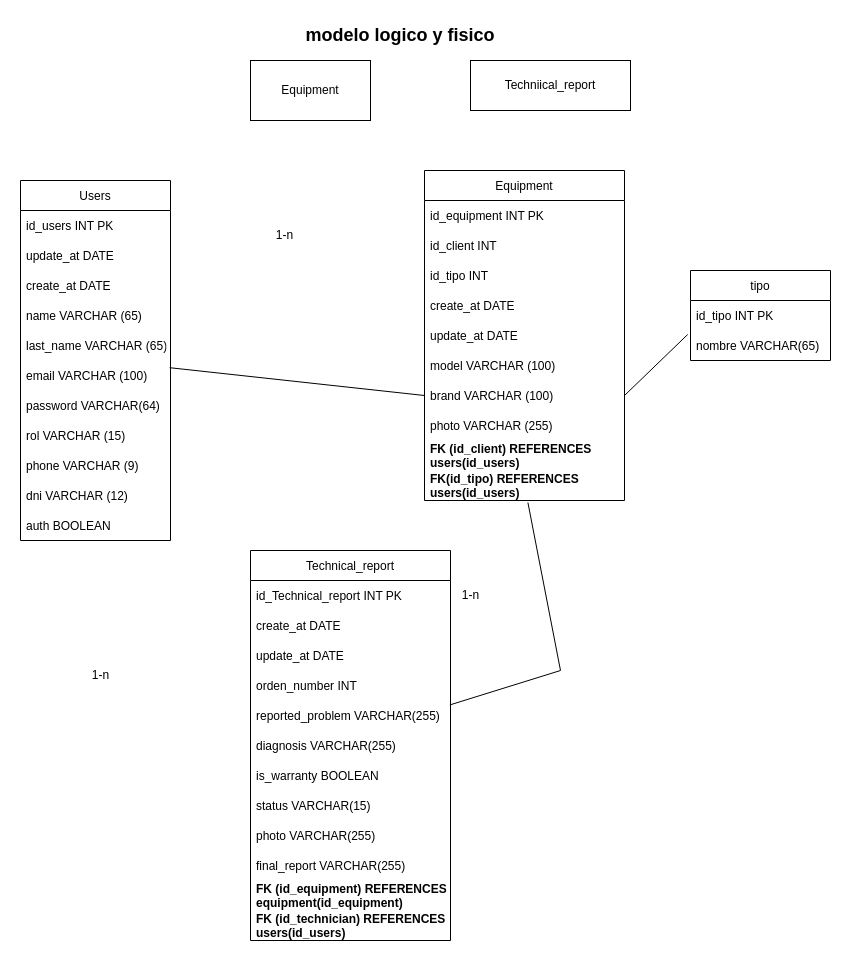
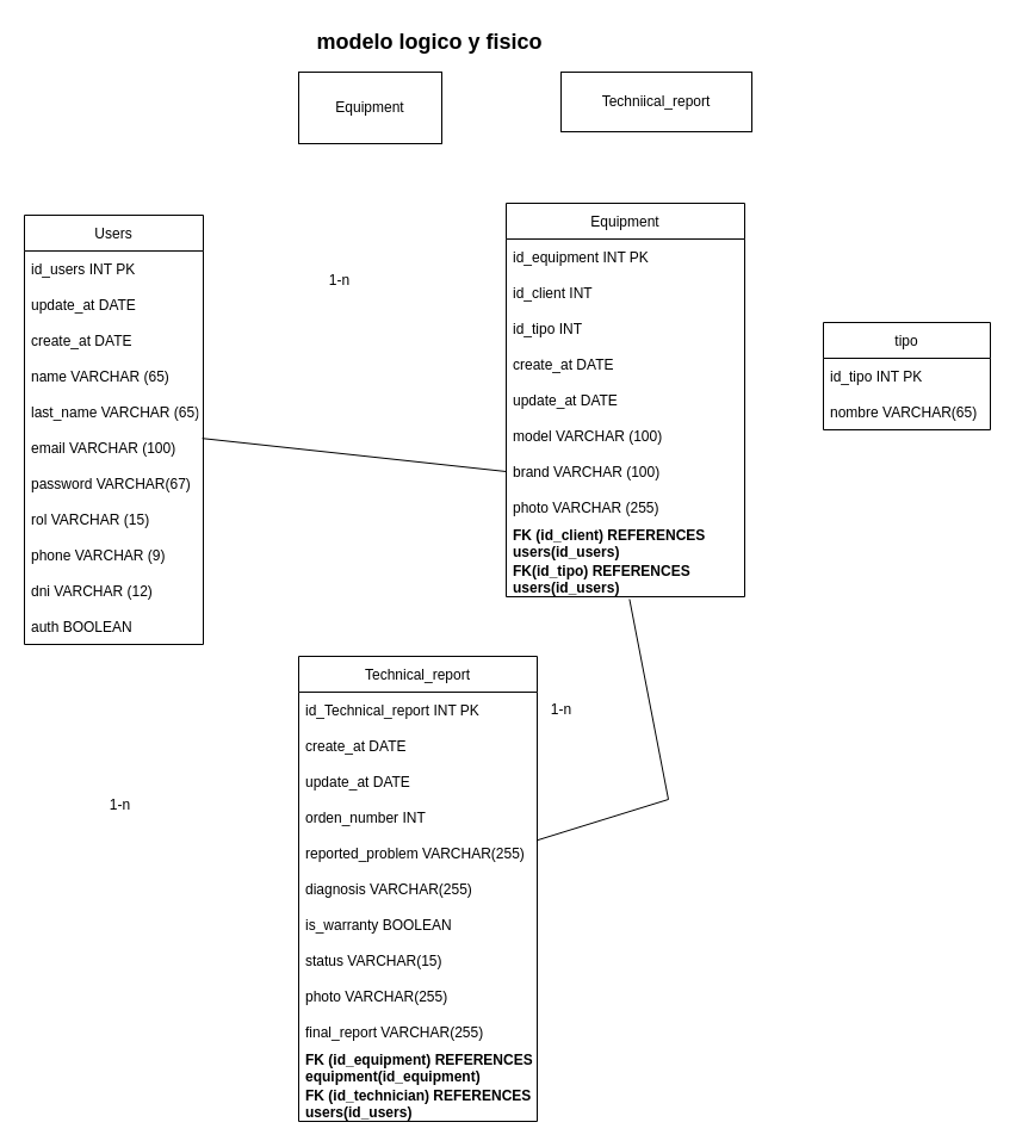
  <mxCell id="0" />
  <mxCell id="1" parent="0" />
  <mxCell id="2" value="Equipment" style="rounded=0;whiteSpace=wrap;html=1;" parent="1" vertex="1"><mxGeometry x="250" y="60" width="120" height="60" as="geometry" /></mxCell>
  <mxCell id="3" value="Techniical_report" style="rounded=0;whiteSpace=wrap;html=1;" parent="1" vertex="1"><mxGeometry x="470" y="60" width="160" height="50" as="geometry" /></mxCell>
  <mxCell id="4" value="Users" style="swimlane;fontStyle=0;childLayout=stackLayout;horizontal=1;startSize=30;horizontalStack=0;resizeParent=1;resizeParentMax=0;resizeLast=0;collapsible=1;marginBottom=0;" parent="1" vertex="1"><mxGeometry x="20" y="180" width="150" height="360" as="geometry" /></mxCell>
  <mxCell id="5" value="id_users INT PK" style="text;strokeColor=none;fillColor=none;align=left;verticalAlign=middle;spacingLeft=4;spacingRight=4;overflow=hidden;points=[[0,0.5],[1,0.5]];portConstraint=eastwest;rotatable=0;" parent="4" vertex="1"><mxGeometry y="30" width="150" height="30" as="geometry" /></mxCell>
  <mxCell id="6" value="update_at DATE" style="text;strokeColor=none;fillColor=none;align=left;verticalAlign=middle;spacingLeft=4;spacingRight=4;overflow=hidden;points=[[0,0.5],[1,0.5]];portConstraint=eastwest;rotatable=0;" parent="4" vertex="1"><mxGeometry y="60" width="150" height="30" as="geometry" /></mxCell>
  <mxCell id="7" value="create_at DATE" style="text;strokeColor=none;fillColor=none;align=left;verticalAlign=middle;spacingLeft=4;spacingRight=4;overflow=hidden;points=[[0,0.5],[1,0.5]];portConstraint=eastwest;rotatable=0;" parent="4" vertex="1"><mxGeometry y="90" width="150" height="30" as="geometry" /></mxCell>
  <mxCell id="8" value="name VARCHAR (65)" style="text;strokeColor=none;fillColor=none;align=left;verticalAlign=middle;spacingLeft=4;spacingRight=4;overflow=hidden;points=[[0,0.5],[1,0.5]];portConstraint=eastwest;rotatable=0;" parent="4" vertex="1"><mxGeometry y="120" width="150" height="30" as="geometry" /></mxCell>
  <mxCell id="9" value="last_name VARCHAR (65)" style="text;strokeColor=none;fillColor=none;align=left;verticalAlign=middle;spacingLeft=4;spacingRight=4;overflow=hidden;points=[[0,0.5],[1,0.5]];portConstraint=eastwest;rotatable=0;" vertex="1" parent="4"><mxGeometry y="150" width="150" height="30" as="geometry" /></mxCell>
  <mxCell id="10" value="email VARCHAR (100)" style="text;strokeColor=none;fillColor=none;align=left;verticalAlign=middle;spacingLeft=4;spacingRight=4;overflow=hidden;points=[[0,0.5],[1,0.5]];portConstraint=eastwest;rotatable=0;" parent="4" vertex="1"><mxGeometry y="180" width="150" height="30" as="geometry" /></mxCell>
- <mxCell id="11" value="password VARCHAR(64)" style="text;strokeColor=none;fillColor=none;align=left;verticalAlign=middle;spacingLeft=4;spacingRight=4;overflow=hidden;points=[[0,0.5],[1,0.5]];portConstraint=eastwest;rotatable=0;" parent="4" vertex="1"><mxGeometry y="210" width="150" height="30" as="geometry" /></mxCell>
+ <mxCell id="11" value="password VARCHAR(67)" style="text;strokeColor=none;fillColor=none;align=left;verticalAlign=middle;spacingLeft=4;spacingRight=4;overflow=hidden;points=[[0,0.5],[1,0.5]];portConstraint=eastwest;rotatable=0;" parent="4" vertex="1"><mxGeometry y="210" width="150" height="30" as="geometry" /></mxCell>
  <mxCell id="12" value="rol VARCHAR (15)" style="text;strokeColor=none;fillColor=none;align=left;verticalAlign=middle;spacingLeft=4;spacingRight=4;overflow=hidden;points=[[0,0.5],[1,0.5]];portConstraint=eastwest;rotatable=0;" parent="4" vertex="1"><mxGeometry y="240" width="150" height="30" as="geometry" /></mxCell>
  <mxCell id="13" value="phone VARCHAR (9)" style="text;strokeColor=none;fillColor=none;align=left;verticalAlign=middle;spacingLeft=4;spacingRight=4;overflow=hidden;points=[[0,0.5],[1,0.5]];portConstraint=eastwest;rotatable=0;" parent="4" vertex="1"><mxGeometry y="270" width="150" height="30" as="geometry" /></mxCell>
  <mxCell id="14" value="dni VARCHAR (12)" style="text;strokeColor=none;fillColor=none;align=left;verticalAlign=middle;spacingLeft=4;spacingRight=4;overflow=hidden;points=[[0,0.5],[1,0.5]];portConstraint=eastwest;rotatable=0;" parent="4" vertex="1"><mxGeometry y="300" width="150" height="30" as="geometry" /></mxCell>
  <mxCell id="15" value="auth BOOLEAN" style="text;strokeColor=none;fillColor=none;align=left;verticalAlign=middle;spacingLeft=4;spacingRight=4;overflow=hidden;points=[[0,0.5],[1,0.5]];portConstraint=eastwest;rotatable=0;" parent="4" vertex="1"><mxGeometry y="330" width="150" height="30" as="geometry" /></mxCell>
  <mxCell id="16" value="Equipment" style="swimlane;fontStyle=0;childLayout=stackLayout;horizontal=1;startSize=30;horizontalStack=0;resizeParent=1;resizeParentMax=0;resizeLast=0;collapsible=1;marginBottom=0;" parent="1" vertex="1"><mxGeometry x="424" y="170" width="200" height="330" as="geometry" /></mxCell>
  <mxCell id="17" value="id_equipment INT PK" style="text;strokeColor=none;fillColor=none;align=left;verticalAlign=middle;spacingLeft=4;spacingRight=4;overflow=hidden;points=[[0,0.5],[1,0.5]];portConstraint=eastwest;rotatable=0;" parent="16" vertex="1"><mxGeometry y="30" width="200" height="30" as="geometry" /></mxCell>
  <mxCell id="18" value="id_client INT " style="text;strokeColor=none;fillColor=none;align=left;verticalAlign=middle;spacingLeft=4;spacingRight=4;overflow=hidden;points=[[0,0.5],[1,0.5]];portConstraint=eastwest;rotatable=0;" parent="16" vertex="1"><mxGeometry y="60" width="200" height="30" as="geometry" /></mxCell>
  <mxCell id="19" value="id_tipo INT " style="text;strokeColor=none;fillColor=none;align=left;verticalAlign=middle;spacingLeft=4;spacingRight=4;overflow=hidden;points=[[0,0.5],[1,0.5]];portConstraint=eastwest;rotatable=0;" parent="16" vertex="1"><mxGeometry y="90" width="200" height="30" as="geometry" /></mxCell>
  <mxCell id="20" value="create_at DATE" style="text;strokeColor=none;fillColor=none;align=left;verticalAlign=middle;spacingLeft=4;spacingRight=4;overflow=hidden;points=[[0,0.5],[1,0.5]];portConstraint=eastwest;rotatable=0;" parent="16" vertex="1"><mxGeometry y="120" width="200" height="30" as="geometry" /></mxCell>
  <mxCell id="21" value="update_at DATE" style="text;strokeColor=none;fillColor=none;align=left;verticalAlign=middle;spacingLeft=4;spacingRight=4;overflow=hidden;points=[[0,0.5],[1,0.5]];portConstraint=eastwest;rotatable=0;" parent="16" vertex="1"><mxGeometry y="150" width="200" height="30" as="geometry" /></mxCell>
  <mxCell id="22" value="model VARCHAR (100)" style="text;strokeColor=none;fillColor=none;align=left;verticalAlign=middle;spacingLeft=4;spacingRight=4;overflow=hidden;points=[[0,0.5],[1,0.5]];portConstraint=eastwest;rotatable=0;" parent="16" vertex="1"><mxGeometry y="180" width="200" height="30" as="geometry" /></mxCell>
  <mxCell id="23" value="brand VARCHAR (100)" style="text;strokeColor=none;fillColor=none;align=left;verticalAlign=middle;spacingLeft=4;spacingRight=4;overflow=hidden;points=[[0,0.5],[1,0.5]];portConstraint=eastwest;rotatable=0;" parent="16" vertex="1"><mxGeometry y="210" width="200" height="30" as="geometry" /></mxCell>
  <mxCell id="24" value="photo VARCHAR (255)" style="text;strokeColor=none;fillColor=none;align=left;verticalAlign=middle;spacingLeft=4;spacingRight=4;overflow=hidden;points=[[0,0.5],[1,0.5]];portConstraint=eastwest;rotatable=0;" parent="16" vertex="1"><mxGeometry y="240" width="200" height="30" as="geometry" /></mxCell>
  <mxCell id="25" value="FK (id_client) REFERENCES&#10;users(id_users)" style="text;strokeColor=none;fillColor=none;align=left;verticalAlign=middle;spacingLeft=4;spacingRight=4;overflow=hidden;points=[[0,0.5],[1,0.5]];portConstraint=eastwest;rotatable=0;fontStyle=1" parent="16" vertex="1"><mxGeometry y="270" width="200" height="30" as="geometry" /></mxCell>
  <mxCell id="26" value="FK(id_tipo) REFERENCES&#10;users(id_users)&#10;" style="text;strokeColor=none;fillColor=none;align=left;verticalAlign=middle;spacingLeft=4;spacingRight=4;overflow=hidden;points=[[0,0.5],[1,0.5]];portConstraint=eastwest;rotatable=0;fontStyle=1" parent="16" vertex="1"><mxGeometry y="300" width="200" height="30" as="geometry" /></mxCell>
  <mxCell id="27" value="Technical_report" style="swimlane;fontStyle=0;childLayout=stackLayout;horizontal=1;startSize=30;horizontalStack=0;resizeParent=1;resizeParentMax=0;resizeLast=0;collapsible=1;marginBottom=0;" parent="1" vertex="1"><mxGeometry x="250" y="550" width="200" height="390" as="geometry" /></mxCell>
  <mxCell id="28" value="id_Technical_report INT PK" style="text;strokeColor=none;fillColor=none;align=left;verticalAlign=middle;spacingLeft=4;spacingRight=4;overflow=hidden;points=[[0,0.5],[1,0.5]];portConstraint=eastwest;rotatable=0;" parent="27" vertex="1"><mxGeometry y="30" width="200" height="30" as="geometry" /></mxCell>
  <mxCell id="29" value="create_at DATE" style="text;strokeColor=none;fillColor=none;align=left;verticalAlign=middle;spacingLeft=4;spacingRight=4;overflow=hidden;points=[[0,0.5],[1,0.5]];portConstraint=eastwest;rotatable=0;" parent="27" vertex="1"><mxGeometry y="60" width="200" height="30" as="geometry" /></mxCell>
  <mxCell id="30" value="update_at DATE" style="text;strokeColor=none;fillColor=none;align=left;verticalAlign=middle;spacingLeft=4;spacingRight=4;overflow=hidden;points=[[0,0.5],[1,0.5]];portConstraint=eastwest;rotatable=0;" parent="27" vertex="1"><mxGeometry y="90" width="200" height="30" as="geometry" /></mxCell>
  <mxCell id="31" value="orden_number INT" style="text;strokeColor=none;fillColor=none;align=left;verticalAlign=middle;spacingLeft=4;spacingRight=4;overflow=hidden;points=[[0,0.5],[1,0.5]];portConstraint=eastwest;rotatable=0;" parent="27" vertex="1"><mxGeometry y="120" width="200" height="30" as="geometry" /></mxCell>
  <mxCell id="32" value="reported_problem VARCHAR(255)" style="text;strokeColor=none;fillColor=none;align=left;verticalAlign=middle;spacingLeft=4;spacingRight=4;overflow=hidden;points=[[0,0.5],[1,0.5]];portConstraint=eastwest;rotatable=0;" parent="27" vertex="1"><mxGeometry y="150" width="200" height="30" as="geometry" /></mxCell>
  <mxCell id="33" value="diagnosis VARCHAR(255)" style="text;strokeColor=none;fillColor=none;align=left;verticalAlign=middle;spacingLeft=4;spacingRight=4;overflow=hidden;points=[[0,0.5],[1,0.5]];portConstraint=eastwest;rotatable=0;" parent="27" vertex="1"><mxGeometry y="180" width="200" height="30" as="geometry" /></mxCell>
  <mxCell id="34" value="is_warranty BOOLEAN" style="text;strokeColor=none;fillColor=none;align=left;verticalAlign=middle;spacingLeft=4;spacingRight=4;overflow=hidden;points=[[0,0.5],[1,0.5]];portConstraint=eastwest;rotatable=0;" parent="27" vertex="1"><mxGeometry y="210" width="200" height="30" as="geometry" /></mxCell>
  <mxCell id="35" value="status VARCHAR(15)" style="text;strokeColor=none;fillColor=none;align=left;verticalAlign=middle;spacingLeft=4;spacingRight=4;overflow=hidden;points=[[0,0.5],[1,0.5]];portConstraint=eastwest;rotatable=0;" parent="27" vertex="1"><mxGeometry y="240" width="200" height="30" as="geometry" /></mxCell>
  <mxCell id="36" value="photo VARCHAR(255)" style="text;strokeColor=none;fillColor=none;align=left;verticalAlign=middle;spacingLeft=4;spacingRight=4;overflow=hidden;points=[[0,0.5],[1,0.5]];portConstraint=eastwest;rotatable=0;" parent="27" vertex="1"><mxGeometry y="270" width="200" height="30" as="geometry" /></mxCell>
  <mxCell id="37" value="final_report VARCHAR(255)" style="text;strokeColor=none;fillColor=none;align=left;verticalAlign=middle;spacingLeft=4;spacingRight=4;overflow=hidden;points=[[0,0.5],[1,0.5]];portConstraint=eastwest;rotatable=0;" parent="27" vertex="1"><mxGeometry y="300" width="200" height="30" as="geometry" /></mxCell>
  <mxCell id="38" value="FK (id_equipment) REFERENCES&#10;equipment(id_equipment) " style="text;strokeColor=none;fillColor=none;align=left;verticalAlign=middle;spacingLeft=4;spacingRight=4;overflow=hidden;points=[[0,0.5],[1,0.5]];portConstraint=eastwest;rotatable=0;fontStyle=1" parent="27" vertex="1"><mxGeometry y="330" width="200" height="30" as="geometry" /></mxCell>
  <mxCell id="39" value="FK (id_technician) REFERENCES&#10;users(id_users)&#10; " style="text;strokeColor=none;fillColor=none;align=left;verticalAlign=middle;spacingLeft=4;spacingRight=4;overflow=hidden;points=[[0,0.5],[1,0.5]];portConstraint=eastwest;rotatable=0;fontStyle=1" parent="27" vertex="1"><mxGeometry y="360" width="200" height="30" as="geometry" /></mxCell>
  <mxCell id="40" value="1-n" style="text;html=1;align=center;verticalAlign=middle;resizable=0;points=[];autosize=1;strokeColor=none;fillColor=none;" parent="1" vertex="1"><mxGeometry x="450" y="580" width="40" height="30" as="geometry" /></mxCell>
  <mxCell id="41" value="1-n" style="text;html=1;align=center;verticalAlign=middle;resizable=0;points=[];autosize=1;strokeColor=none;fillColor=none;" parent="1" vertex="1"><mxGeometry x="264" y="220" width="40" height="30" as="geometry" /></mxCell>
  <mxCell id="42" value="1-n" style="text;html=1;align=center;verticalAlign=middle;resizable=0;points=[];autosize=1;strokeColor=none;fillColor=none;" parent="1" vertex="1"><mxGeometry x="80" y="660" width="40" height="30" as="geometry" /></mxCell>
  <mxCell id="43" value="tipo" style="swimlane;fontStyle=0;childLayout=stackLayout;horizontal=1;startSize=30;horizontalStack=0;resizeParent=1;resizeParentMax=0;resizeLast=0;collapsible=1;marginBottom=0;" parent="1" vertex="1"><mxGeometry x="690" y="270" width="140" height="90" as="geometry" /></mxCell>
  <mxCell id="44" value="id_tipo INT PK" style="text;strokeColor=none;fillColor=none;align=left;verticalAlign=middle;spacingLeft=4;spacingRight=4;overflow=hidden;points=[[0,0.5],[1,0.5]];portConstraint=eastwest;rotatable=0;" parent="43" vertex="1"><mxGeometry y="30" width="140" height="30" as="geometry" /></mxCell>
  <mxCell id="45" value="nombre VARCHAR(65)" style="text;strokeColor=none;fillColor=none;align=left;verticalAlign=middle;spacingLeft=4;spacingRight=4;overflow=hidden;points=[[0,0.5],[1,0.5]];portConstraint=eastwest;rotatable=0;" parent="43" vertex="1"><mxGeometry y="60" width="140" height="30" as="geometry" /></mxCell>
  <mxCell id="46" value="" style="endArrow=none;html=1;rounded=0;entryX=0;entryY=0.5;entryDx=0;entryDy=0;exitX=0.994;exitY=0.24;exitDx=0;exitDy=0;exitPerimeter=0;" parent="1" source="10" target="23" edge="1"><mxGeometry width="50" height="50" relative="1" as="geometry"><mxPoint x="280" y="350" as="sourcePoint" /><mxPoint x="330" y="300" as="targetPoint" /></mxGeometry></mxCell>
  <mxCell id="47" value="" style="endArrow=none;html=1;rounded=0;exitX=0.997;exitY=0.147;exitDx=0;exitDy=0;exitPerimeter=0;entryX=0.517;entryY=1.067;entryDx=0;entryDy=0;entryPerimeter=0;" parent="1" source="32" target="26" edge="1"><mxGeometry width="50" height="50" relative="1" as="geometry"><mxPoint x="394.58" y="702.2" as="sourcePoint" /><mxPoint x="690" y="710" as="targetPoint" /><Array as="points"><mxPoint x="560" y="670" /></Array></mxGeometry></mxCell>
- <mxCell id="48" value="" style="endArrow=none;html=1;rounded=0;exitX=1;exitY=0.5;exitDx=0;exitDy=0;entryX=-0.02;entryY=0.133;entryDx=0;entryDy=0;entryPerimeter=0;" parent="1" source="23" target="45" edge="1"><mxGeometry width="50" height="50" relative="1" as="geometry"><mxPoint x="640" y="331.1" as="sourcePoint" /><mxPoint x="700" y="328.9" as="targetPoint" /></mxGeometry></mxCell>
- <mxCell id="49" value="modelo logico y fisico" style="text;html=1;strokeColor=none;fillColor=none;align=center;verticalAlign=middle;whiteSpace=wrap;rounded=0;fontStyle=1;fontSize=18;" parent="1" vertex="1"><mxGeometry x="260" y="20" width="280" height="30" as="geometry" /></mxCell>
+ <mxCell id="49" value="modelo logico y fisico" style="text;html=1;strokeColor=none;fillColor=none;align=center;verticalAlign=middle;whiteSpace=wrap;rounded=0;fontStyle=1;fontSize=18;" parent="1" vertex="1"><mxGeometry x="220" y="20" width="280" height="30" as="geometry" /></mxCell>
